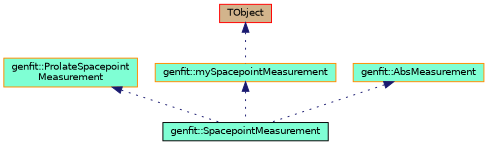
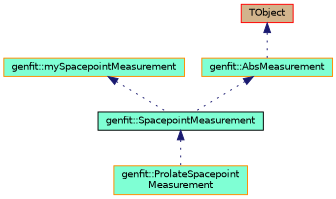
  digraph {
    node [color=darkorange fillcolor=aquamarine fontname=Helvetica fontsize=10 shape=record style=filled]
    edge [color=midnightblue dir=back fontname=Helvetica fontsize=10 labelfontname=Helvetica labelfontsize=10 style=dotted]
    n1 [color=black fontcolor=black height=0.2 label="genfit::SpacepointMeasurement" width=0.4]
    n2 [height=0.2 label="genfit::ProlateSpacepoint\lMeasurement" width=0.4]
    n3 [height=0.2 label="genfit::mySpacepointMeasurement" width=0.4]
    n4 [height=0.2 label="genfit::AbsMeasurement" width=0.4]
    n5 [color=red fillcolor=tan height=0.2 label=TObject width=0.4]
-   n2 -> n1
+   n1 -> n2
    n3 -> n1
    n4 -> n1
-   n5 -> n3
+   n5 -> n4
  }
